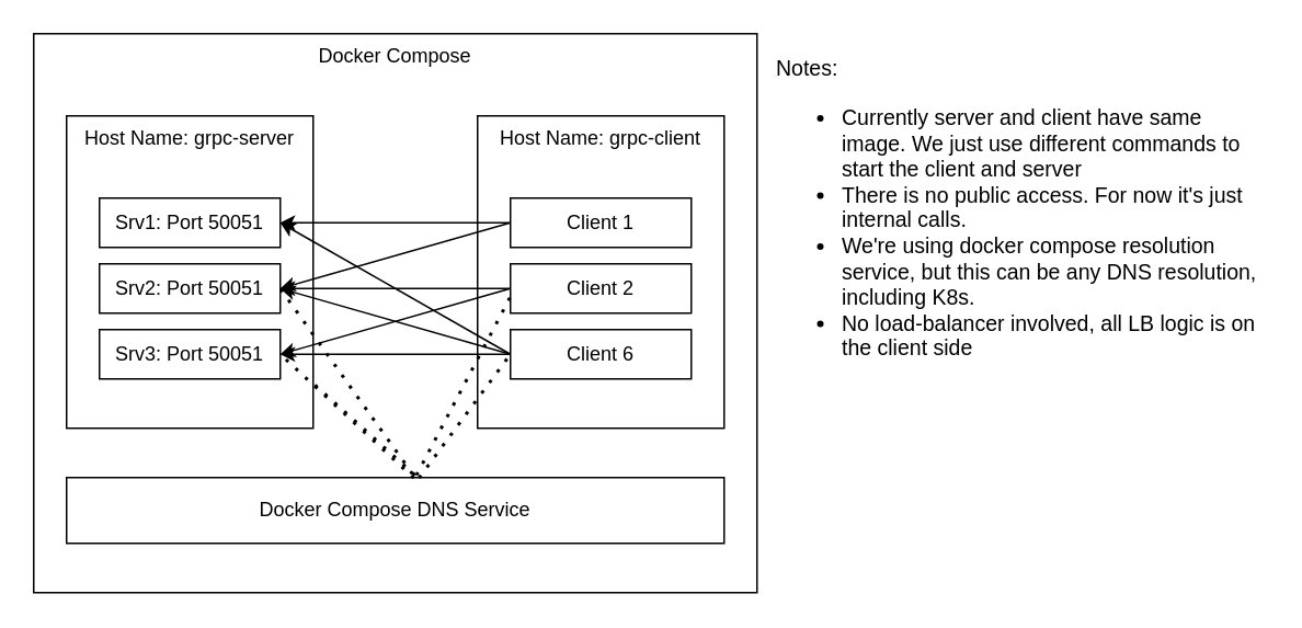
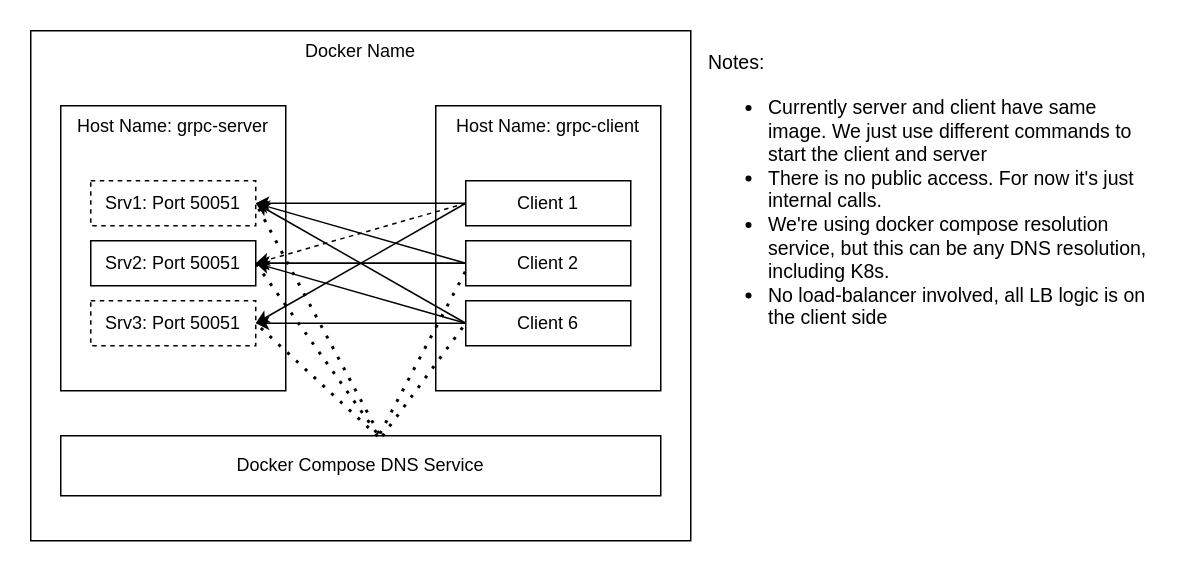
  <mxCell id="0" />
  <mxCell id="1" parent="0" />
- <mxCell id="2" value="Docker Compose" style="rounded=0;whiteSpace=wrap;html=1;verticalAlign=top;" vertex="1" parent="1"><mxGeometry x="20" y="20" width="440" height="340" as="geometry" /></mxCell>
+ <mxCell id="2" value="Docker Name" style="rounded=0;whiteSpace=wrap;html=1;verticalAlign=top;" vertex="1" parent="1"><mxGeometry x="20" y="20" width="440" height="340" as="geometry" /></mxCell>
  <mxCell id="3" value="Host Name: grpc-server" style="rounded=0;whiteSpace=wrap;html=1;verticalAlign=top;" vertex="1" parent="1"><mxGeometry x="40" y="70" width="150" height="190" as="geometry" /></mxCell>
  <mxCell id="4" value="Docker Compose DNS Service" style="rounded=0;whiteSpace=wrap;html=1;verticalAlign=middle;" vertex="1" parent="1"><mxGeometry x="40" y="290" width="400" height="40" as="geometry" /></mxCell>
- <mxCell id="5" value="Srv1: Port 50051" style="rounded=0;whiteSpace=wrap;html=1;verticalAlign=middle;" vertex="1" parent="1"><mxGeometry x="60" y="120" width="110" height="30" as="geometry" /></mxCell>
+ <mxCell id="5" value="Srv1: Port 50051" style="rounded=0;whiteSpace=wrap;html=1;verticalAlign=middle;dashed=1;" vertex="1" parent="1"><mxGeometry x="60" y="120" width="110" height="30" as="geometry" /></mxCell>
  <mxCell id="6" value="Srv2: Port 50051" style="rounded=0;whiteSpace=wrap;html=1;verticalAlign=middle;" vertex="1" parent="1"><mxGeometry x="60" y="160" width="110" height="30" as="geometry" /></mxCell>
- <mxCell id="7" value="Srv3: Port 50051" style="rounded=0;whiteSpace=wrap;html=1;verticalAlign=middle;" vertex="1" parent="1"><mxGeometry x="60" y="200" width="110" height="30" as="geometry" /></mxCell>
+ <mxCell id="7" value="Srv3: Port 50051" style="rounded=0;whiteSpace=wrap;html=1;verticalAlign=middle;dashed=1;" vertex="1" parent="1"><mxGeometry x="60" y="200" width="110" height="30" as="geometry" /></mxCell>
  <mxCell id="8" value="Host Name: grpc-client" style="rounded=0;whiteSpace=wrap;html=1;verticalAlign=top;" vertex="1" parent="1"><mxGeometry x="290" y="70" width="150" height="190" as="geometry" /></mxCell>
  <mxCell id="9" value="Client 1" style="rounded=0;whiteSpace=wrap;html=1;verticalAlign=middle;" vertex="1" parent="1"><mxGeometry x="310" y="120" width="110" height="30" as="geometry" /></mxCell>
  <mxCell id="10" value="Client 2" style="rounded=0;whiteSpace=wrap;html=1;verticalAlign=middle;" vertex="1" parent="1"><mxGeometry x="310" y="160" width="110" height="30" as="geometry" /></mxCell>
  <mxCell id="11" value="Client 6" style="rounded=0;whiteSpace=wrap;html=1;verticalAlign=middle;" vertex="1" parent="1"><mxGeometry x="310" y="200" width="110" height="30" as="geometry" /></mxCell>
  <mxCell id="12" value="" style="endArrow=classic;html=1;exitX=0;exitY=0.5;exitDx=0;exitDy=0;entryX=1;entryY=0.5;entryDx=0;entryDy=0;" edge="1" parent="1" source="9" target="5"><mxGeometry width="50" height="50" relative="1" as="geometry"><mxPoint x="370" y="250" as="sourcePoint" /><mxPoint x="420" y="200" as="targetPoint" /></mxGeometry></mxCell>
- <mxCell id="13" value="" style="endArrow=classic;html=1;exitX=0;exitY=0.5;exitDx=0;exitDy=0;entryX=1;entryY=0.5;entryDx=0;entryDy=0;" edge="1" parent="1" source="9" target="6"><mxGeometry width="50" height="50" relative="1" as="geometry"><mxPoint x="320" y="145" as="sourcePoint" /><mxPoint x="180" y="145" as="targetPoint" /></mxGeometry></mxCell>
+ <mxCell id="13" value="" style="endArrow=classic;html=1;exitX=0;exitY=0.5;exitDx=0;exitDy=0;entryX=1;entryY=0.5;entryDx=0;entryDy=0;dashed=1;" edge="1" parent="1" source="9" target="6"><mxGeometry width="50" height="50" relative="1" as="geometry"><mxPoint x="320" y="145" as="sourcePoint" /><mxPoint x="180" y="145" as="targetPoint" /></mxGeometry></mxCell>
+ <mxCell id="14" value="" style="endArrow=classic;html=1;exitX=0;exitY=0.5;exitDx=0;exitDy=0;entryX=1;entryY=0.5;entryDx=0;entryDy=0;" edge="1" parent="1" source="9" target="7"><mxGeometry width="50" height="50" relative="1" as="geometry"><mxPoint x="330" y="155" as="sourcePoint" /><mxPoint x="190" y="155" as="targetPoint" /></mxGeometry></mxCell>
+ <mxCell id="15" value="" style="endArrow=classic;html=1;exitX=0;exitY=0.5;exitDx=0;exitDy=0;entryX=1;entryY=0.5;entryDx=0;entryDy=0;" edge="1" parent="1" source="10" target="5"><mxGeometry width="50" height="50" relative="1" as="geometry"><mxPoint x="320" y="370" as="sourcePoint" /><mxPoint x="180" y="140" as="targetPoint" /></mxGeometry></mxCell>
  <mxCell id="16" value="" style="endArrow=classic;html=1;exitX=0;exitY=0.5;exitDx=0;exitDy=0;entryX=1;entryY=0.5;entryDx=0;entryDy=0;" edge="1" parent="1" source="11" target="5"><mxGeometry width="50" height="50" relative="1" as="geometry"><mxPoint x="320" y="370" as="sourcePoint" /><mxPoint x="180" y="410" as="targetPoint" /></mxGeometry></mxCell>
  <mxCell id="17" value="" style="endArrow=classic;html=1;exitX=0;exitY=0.5;exitDx=0;exitDy=0;" edge="1" parent="1" source="10"><mxGeometry width="50" height="50" relative="1" as="geometry"><mxPoint x="320" y="370" as="sourcePoint" /><mxPoint x="170" y="175" as="targetPoint" /></mxGeometry></mxCell>
- <mxCell id="18" value="" style="endArrow=classic;html=1;exitX=0;exitY=0.5;exitDx=0;exitDy=0;entryX=1;entryY=0.5;entryDx=0;entryDy=0;" edge="1" parent="1" source="10" target="7"><mxGeometry width="50" height="50" relative="1" as="geometry"><mxPoint x="320" y="185" as="sourcePoint" /><mxPoint x="180" y="185" as="targetPoint" /></mxGeometry></mxCell>
+ <mxCell id="18" value="" style="endArrow=classic;html=1;exitX=0;exitY=0.5;exitDx=0;exitDy=0;" edge="1" parent="1" source="10" target="6"><mxGeometry width="50" height="50" relative="1" as="geometry"><mxPoint x="320" y="185" as="sourcePoint" /><mxPoint x="180" y="185" as="targetPoint" /></mxGeometry></mxCell>
  <mxCell id="19" value="" style="endArrow=classic;html=1;exitX=0;exitY=0.5;exitDx=0;exitDy=0;entryX=1;entryY=0.5;entryDx=0;entryDy=0;" edge="1" parent="1" source="11" target="6"><mxGeometry width="50" height="50" relative="1" as="geometry"><mxPoint x="320" y="225" as="sourcePoint" /><mxPoint x="180" y="145" as="targetPoint" /></mxGeometry></mxCell>
  <mxCell id="20" value="" style="endArrow=classic;html=1;exitX=0;exitY=0.5;exitDx=0;exitDy=0;entryX=1;entryY=0.5;entryDx=0;entryDy=0;" edge="1" parent="1" source="11" target="7"><mxGeometry width="50" height="50" relative="1" as="geometry"><mxPoint x="330" y="235" as="sourcePoint" /><mxPoint x="190" y="155" as="targetPoint" /></mxGeometry></mxCell>
  <mxCell id="21" value="" style="endArrow=none;dashed=1;html=1;dashPattern=1 3;strokeWidth=2;exitX=0.532;exitY=-0.035;exitDx=0;exitDy=0;exitPerimeter=0;" edge="1" parent="1" source="4"><mxGeometry width="50" height="50" relative="1" as="geometry"><mxPoint x="258" y="301" as="sourcePoint" /><mxPoint x="310" y="180" as="targetPoint" /></mxGeometry></mxCell>
  <mxCell id="22" value="" style="endArrow=none;dashed=1;html=1;dashPattern=1 3;strokeWidth=2;exitX=0.536;exitY=0.005;exitDx=0;exitDy=0;exitPerimeter=0;entryX=0;entryY=0.5;entryDx=0;entryDy=0;" edge="1" parent="1" source="4" target="11"><mxGeometry width="50" height="50" relative="1" as="geometry"><mxPoint x="262.8" y="298.6" as="sourcePoint" /><mxPoint x="320" y="190" as="targetPoint" /></mxGeometry></mxCell>
- <mxCell id="23" value="" style="endArrow=none;dashed=1;html=1;dashPattern=1 3;strokeWidth=2;exitX=0.53;exitY=-0.035;exitDx=0;exitDy=0;exitPerimeter=0;" edge="1" parent="1" source="4" target="3"><mxGeometry width="50" height="50" relative="1" as="geometry"><mxPoint x="258" y="301" as="sourcePoint" /><mxPoint x="320" y="145" as="targetPoint" /></mxGeometry></mxCell>
+ <mxCell id="23" value="" style="endArrow=none;dashed=1;html=1;dashPattern=1 3;strokeWidth=2;exitX=0.53;exitY=-0.035;exitDx=0;exitDy=0;exitPerimeter=0;entryX=1;entryY=0.5;entryDx=0;entryDy=0;" edge="1" parent="1" source="4" target="5"><mxGeometry width="50" height="50" relative="1" as="geometry"><mxPoint x="258" y="301" as="sourcePoint" /><mxPoint x="320" y="145" as="targetPoint" /></mxGeometry></mxCell>
  <mxCell id="24" value="" style="endArrow=none;dashed=1;html=1;dashPattern=1 3;strokeWidth=2;exitX=0.526;exitY=-0.055;exitDx=0;exitDy=0;exitPerimeter=0;entryX=1;entryY=0.5;entryDx=0;entryDy=0;" edge="1" parent="1" source="4" target="6"><mxGeometry width="50" height="50" relative="1" as="geometry"><mxPoint x="262.8" y="298.6" as="sourcePoint" /><mxPoint x="320" y="190" as="targetPoint" /></mxGeometry></mxCell>
  <mxCell id="25" value="" style="endArrow=none;dashed=1;html=1;dashPattern=1 3;strokeWidth=2;exitX=0.528;exitY=0.005;exitDx=0;exitDy=0;exitPerimeter=0;entryX=1;entryY=0.5;entryDx=0;entryDy=0;" edge="1" parent="1" source="4" target="7"><mxGeometry width="50" height="50" relative="1" as="geometry"><mxPoint x="260.4" y="297.8" as="sourcePoint" /><mxPoint x="180" y="185" as="targetPoint" /></mxGeometry></mxCell>
  <mxCell id="26" value="&lt;font style=&quot;font-size: 13px&quot;&gt;Notes:&lt;br&gt;&lt;ul&gt;&lt;li&gt;&lt;font style=&quot;font-size: 13px&quot;&gt;Currently server and client have same image. We just use different commands to start the client and server&lt;/font&gt;&lt;/li&gt;&lt;li&gt;&lt;font style=&quot;font-size: 13px&quot;&gt;There is no public access. For now it's just internal calls.&amp;nbsp;&lt;/font&gt;&lt;/li&gt;&lt;li&gt;We're using docker compose resolution service, but this can be any DNS resolution, including K8s.&amp;nbsp;&lt;/li&gt;&lt;li&gt;No load-balancer involved, all LB logic is on the client side&lt;/li&gt;&lt;/ul&gt;&lt;/font&gt;" style="text;html=1;strokeColor=none;fillColor=none;align=left;verticalAlign=top;whiteSpace=wrap;rounded=0;fontSize=20;" vertex="1" parent="1"><mxGeometry x="470" y="20" width="300" height="340" as="geometry" /></mxCell>
